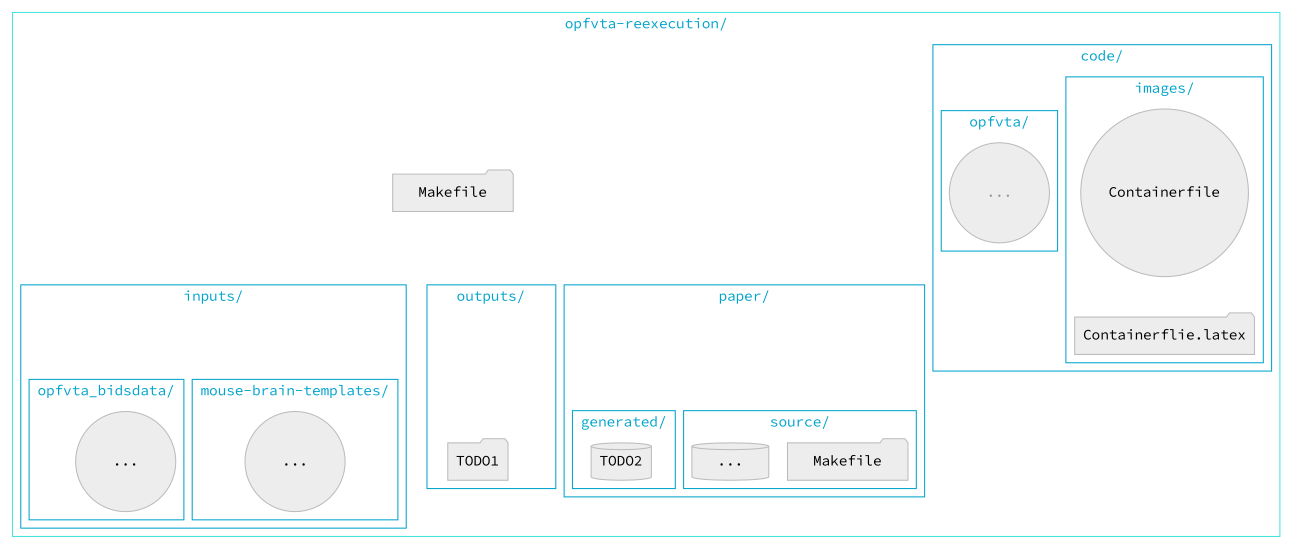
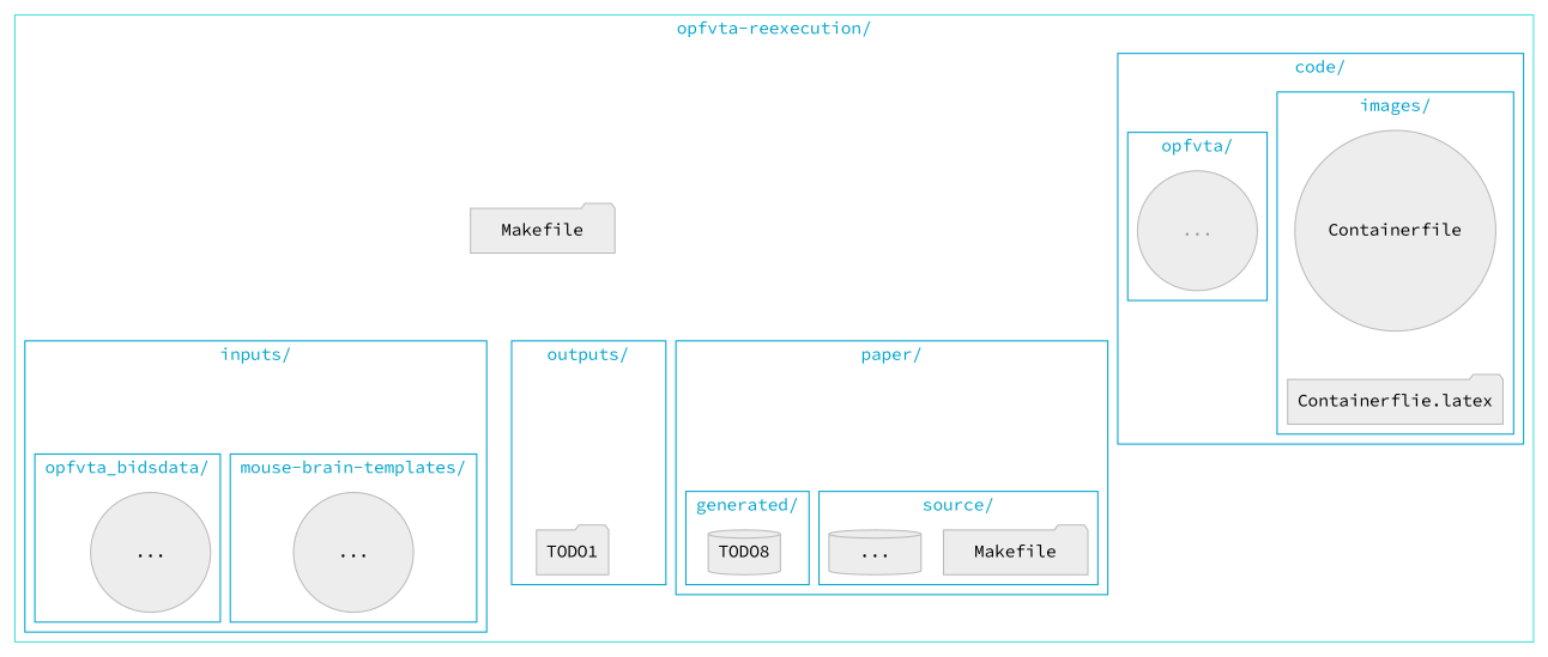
  digraph {
    fontname="Source Code Pro"
    node [color="#BBBBBB" fillcolor=grey93 fontname="Source Code Pro" shape=circle style=filled]
    edge [color=gray50 fontname="Source Code Pro" style=invis]
    n1 [label=Containerfile]
    n2 [label="Containerflie.latex" shape=folder]
    n3 [fontcolor="#999998" label="  ...  "]
    n4 [label="  ...  "]
    n5 [label="  ...  "]
    n6 [label=inputs_ style=invis color="" fillcolor="" shape=""]
    n7 [label=TODO1 shape=folder]
    n8 [label=outputs_ style=invis color="" fillcolor="" shape=""]
    n9 [label="  Makefile  " shape=folder]
    n10 [label="  ...  " shape=cylinder]
-   n11 [label=TODO2 shape=cylinder]
+   n11 [label=TODO8 shape=cylinder]
    n12 [label=paper_ style=invis color="" fillcolor="" shape=""]
    n13 [label="  Makefile  " shape=folder]
    subgraph cluster_1 {
      color="#42e3dc"
      fontcolor="#00a3cc"
      label="opfvta-reexecution/"
      n13
      subgraph cluster_2 {
        color="#00a3cc"
        fontcolor="#00a3cc"
        label="code/"
        subgraph cluster_3 {
          color="#00a3cc"
          fontcolor="#00a3cc"
          label="images/"
          n1
          n2
        }
        subgraph cluster_4 {
          color="#00a3cc"
          fontcolor="#00a3cc"
          label="opfvta/"
          n3
        }
      }
      subgraph cluster_5 {
        color="#00a3cc"
        fontcolor="#00a3cc"
        label="inputs/"
        n6
        subgraph cluster_6 {
          color="#00a3cc"
          fontcolor="#00a3cc"
          label="mouse-brain-templates/"
          n4
        }
        subgraph cluster_7 {
          color="#00a3cc"
          fontcolor="#00a3cc"
          label="opfvta_bidsdata/"
          n5
        }
      }
      subgraph cluster_8 {
        color="#00a3cc"
        fontcolor="#00a3cc"
        label="outputs/"
        n7
        n8
      }
      subgraph cluster_9 {
        color="#00a3cc"
        fontcolor="#00a3cc"
        label="paper/"
        n12
        subgraph cluster_10 {
          color="#00a3cc"
          fontcolor="#00a3cc"
          label="source/"
          n9
          n10
        }
        subgraph cluster_11 {
          color="#00a3cc"
          fontcolor="#00a3cc"
          label="generated/"
          n11
        }
      }
    }
    n1 -> n2
    n6 -> n4
    n6 -> n5
    n8 -> n7
    n12 -> n9
    n12 -> n11
    n13 -> n5
    n13 -> n6
    n13 -> n7
    n13 -> n8
    n13 -> n11
    n13 -> n12
  }
